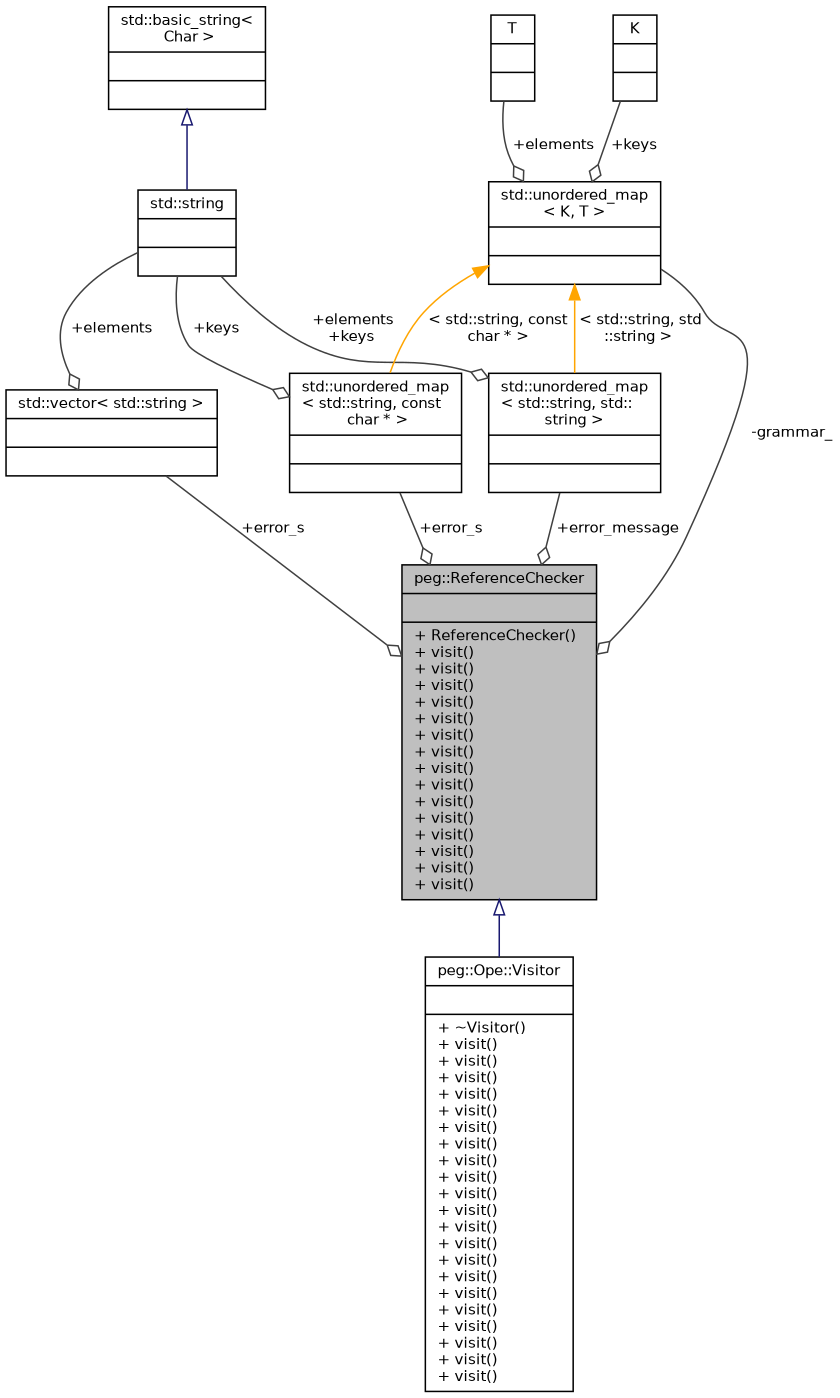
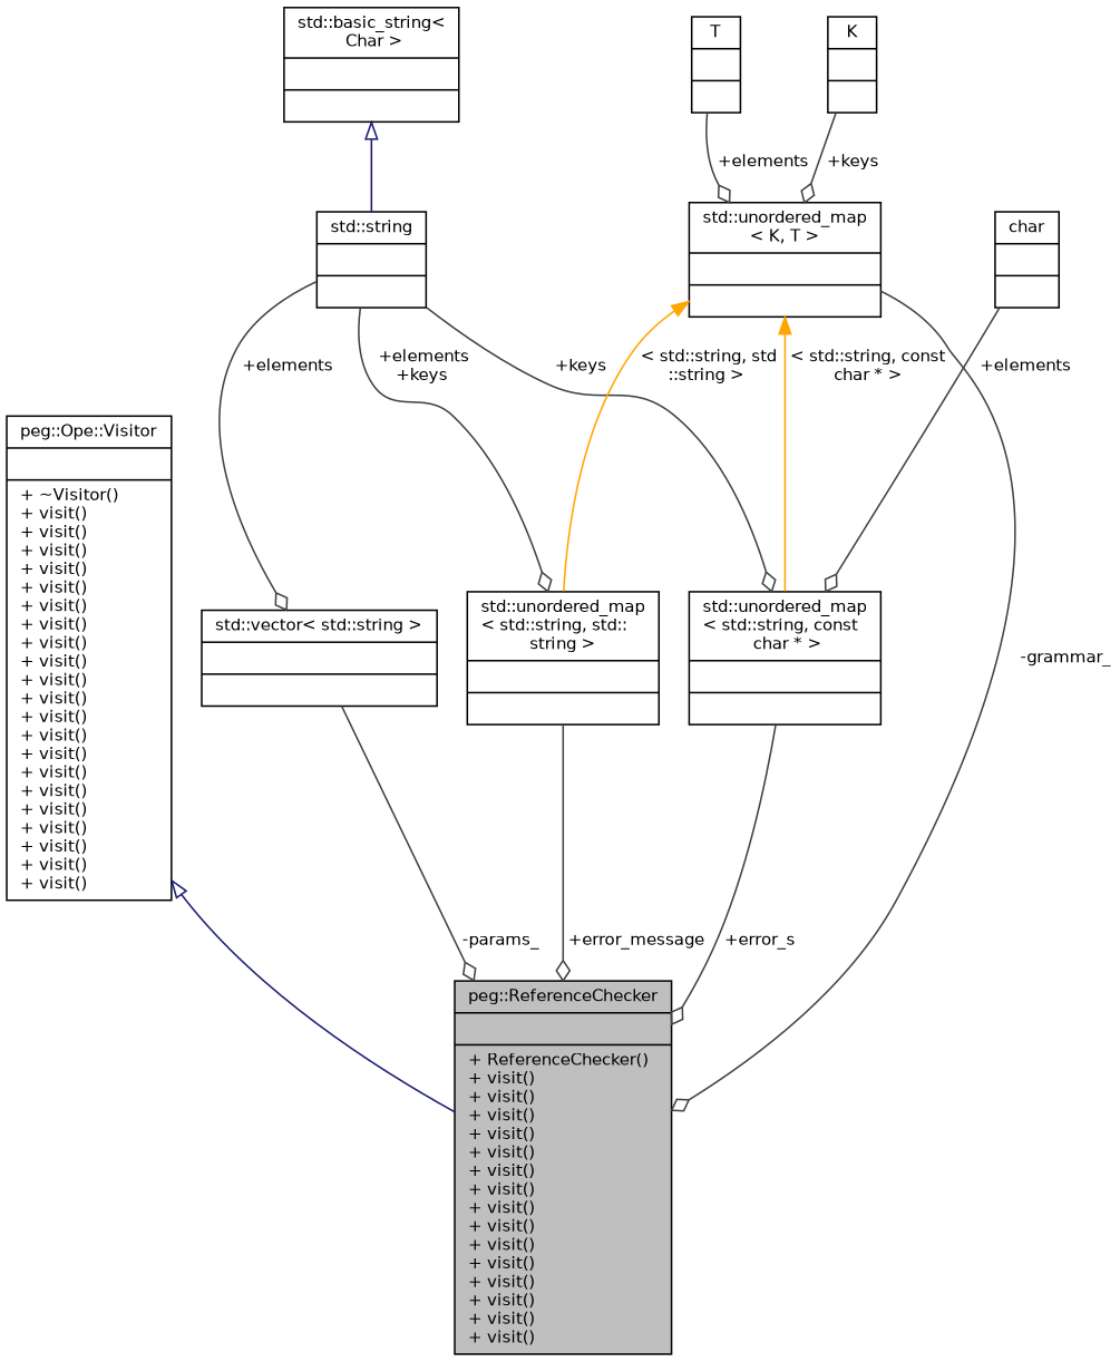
  digraph {
    node [color=black fillcolor=white fontname=Helvetica fontsize=10 shape=record style=filled]
    edge [color=grey25 fontname=Helvetica fontsize=10 labelfontname=Helvetica labelfontsize=10 style=solid arrowhead=odiamond]
    n1 [fillcolor=grey75 fontcolor=black height=0.2 label="{peg::ReferenceChecker\n||+ ReferenceChecker()\l+ visit()\l+ visit()\l+ visit()\l+ visit()\l+ visit()\l+ visit()\l+ visit()\l+ visit()\l+ visit()\l+ visit()\l+ visit()\l+ visit()\l+ visit()\l+ visit()\l+ visit()\l}" width=0.4]
    n2 [height=0.2 label="{peg::Ope::Visitor\n||+ ~Visitor()\l+ visit()\l+ visit()\l+ visit()\l+ visit()\l+ visit()\l+ visit()\l+ visit()\l+ visit()\l+ visit()\l+ visit()\l+ visit()\l+ visit()\l+ visit()\l+ visit()\l+ visit()\l+ visit()\l+ visit()\l+ visit()\l+ visit()\l+ visit()\l+ visit()\l}" width=0.4]
    n3 [height=0.2 label="{std::unordered_map\l\< std::string, const\l char * \>\n||}" width=0.4]
    n4 [height=0.2 label="{std::string\n||}" width=0.4]
    n5 [height=0.2 label="{std::unordered_map\l\< std::string, std::\lstring \>\n||}" width=0.4]
    n6 [height=0.2 label="{std::vector\< std::string \>\n||}" width=0.4]
    n7 [height=0.2 label="{std::basic_string\<\l Char \>\n||}" width=0.4]
+   n8 [height=0.2 label="{char\n||}" width=0.4]
    n9 [height=0.2 label="{std::unordered_map\l\< K, T \>\n||}" width=0.4]
    n10 [height=0.2 label="{K\n||}" width=0.4]
    n11 [height=0.2 label="{T\n||}" width=0.4]
-   n1 -> n2 [arrowtail=onormal color=midnightblue dir=back arrowhead=""]
+   n2 -> n1 [arrowtail=onormal color=midnightblue dir=back arrowhead=""]
    n3 -> n1 [label=" +error_s"]
    n4 -> n3 [label=" +keys"]
    n4 -> n5 [label=" +elements\n+keys"]
    n4 -> n6 [label=" +elements"]
    n5 -> n1 [label=" +error_message"]
-   n6 -> n1 [label=" +error_s"]
+   n6 -> n1 [label=" -params_"]
    n7 -> n4 [arrowtail=onormal color=midnightblue dir=back arrowhead=""]
+   n8 -> n3 [label=" +elements"]
    n9 -> n1 [label=" -grammar_"]
    n9 -> n3 [color=orange dir=back label=" \< std::string, const\l char * \>" arrowhead=""]
    n9 -> n5 [color=orange dir=back label=" \< std::string, std\l::string \>" arrowhead=""]
    n10 -> n9 [label=" +keys"]
    n11 -> n9 [label=" +elements"]
  }
